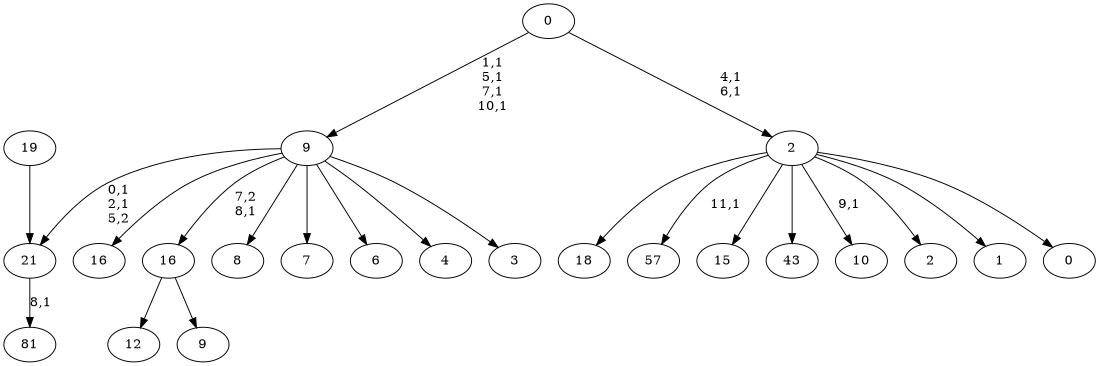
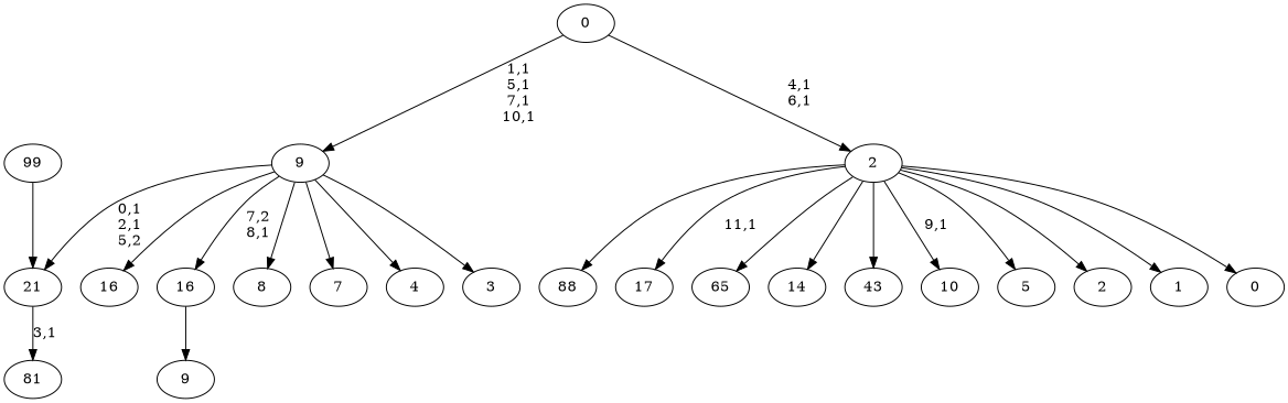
  digraph {
-   n1 [label=19]
+   n1 [label=99]
    21
-   n3 [label=18]
-   n4 [label=57]
+   n3 [label=88]
+   n4 [label=17]
    n5 [label=16]
-   n6 [label=15]
+   n6 [label=65]
+   n7 [label=14]
    n8 [label=43]
-   n9 [label=12]
    n10 [label=81]
    n11 [label=10]
    n12 [label=9]
    16
    n14 [label=8]
    n15 [label=7]
-   n16 [label=6]
+   n17 [label=5]
    n18 [label=4]
    n19 [label=3]
    9
    n21 [label=2]
    n22 [label=1]
    n23 [label=0]
    2
    0
    n1 -> 21
-   21 -> n10 [label="8,1"]
-   16 -> n9
+   21 -> n10 [label="3,1"]
    16 -> n12
    9 -> 21 [label="0,1\n2,1\n5,2"]
    9 -> n5
    9 -> 16 [label="7,2\n8,1"]
    9 -> n14
    9 -> n15
-   9 -> n16
    9 -> n18
    9 -> n19
    2 -> n3
    2 -> n4 [label="11,1"]
    2 -> n6
+   2 -> n7
    2 -> n8
    2 -> n11 [label="9,1"]
+   2 -> n17
    2 -> n21
    2 -> n22
    2 -> n23
    0 -> 9 [label="1,1\n5,1\n7,1\n10,1"]
    0 -> 2 [label="4,1\n6,1"]
  }
